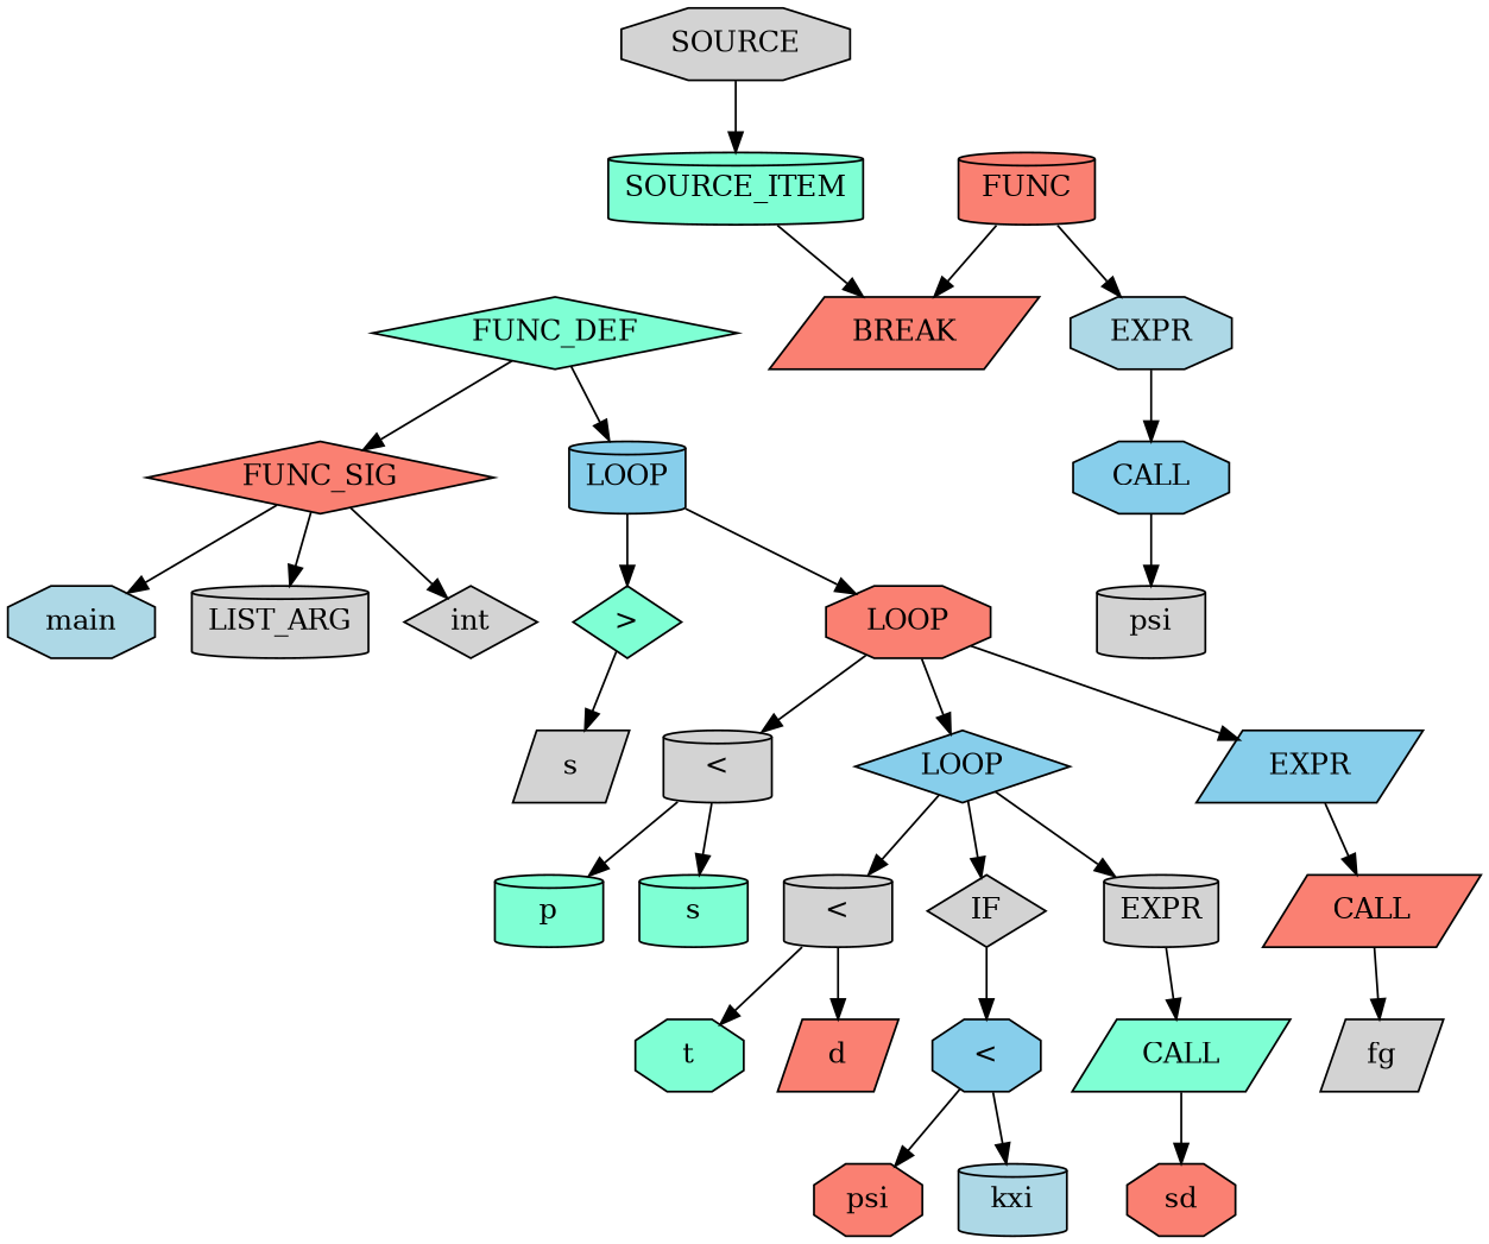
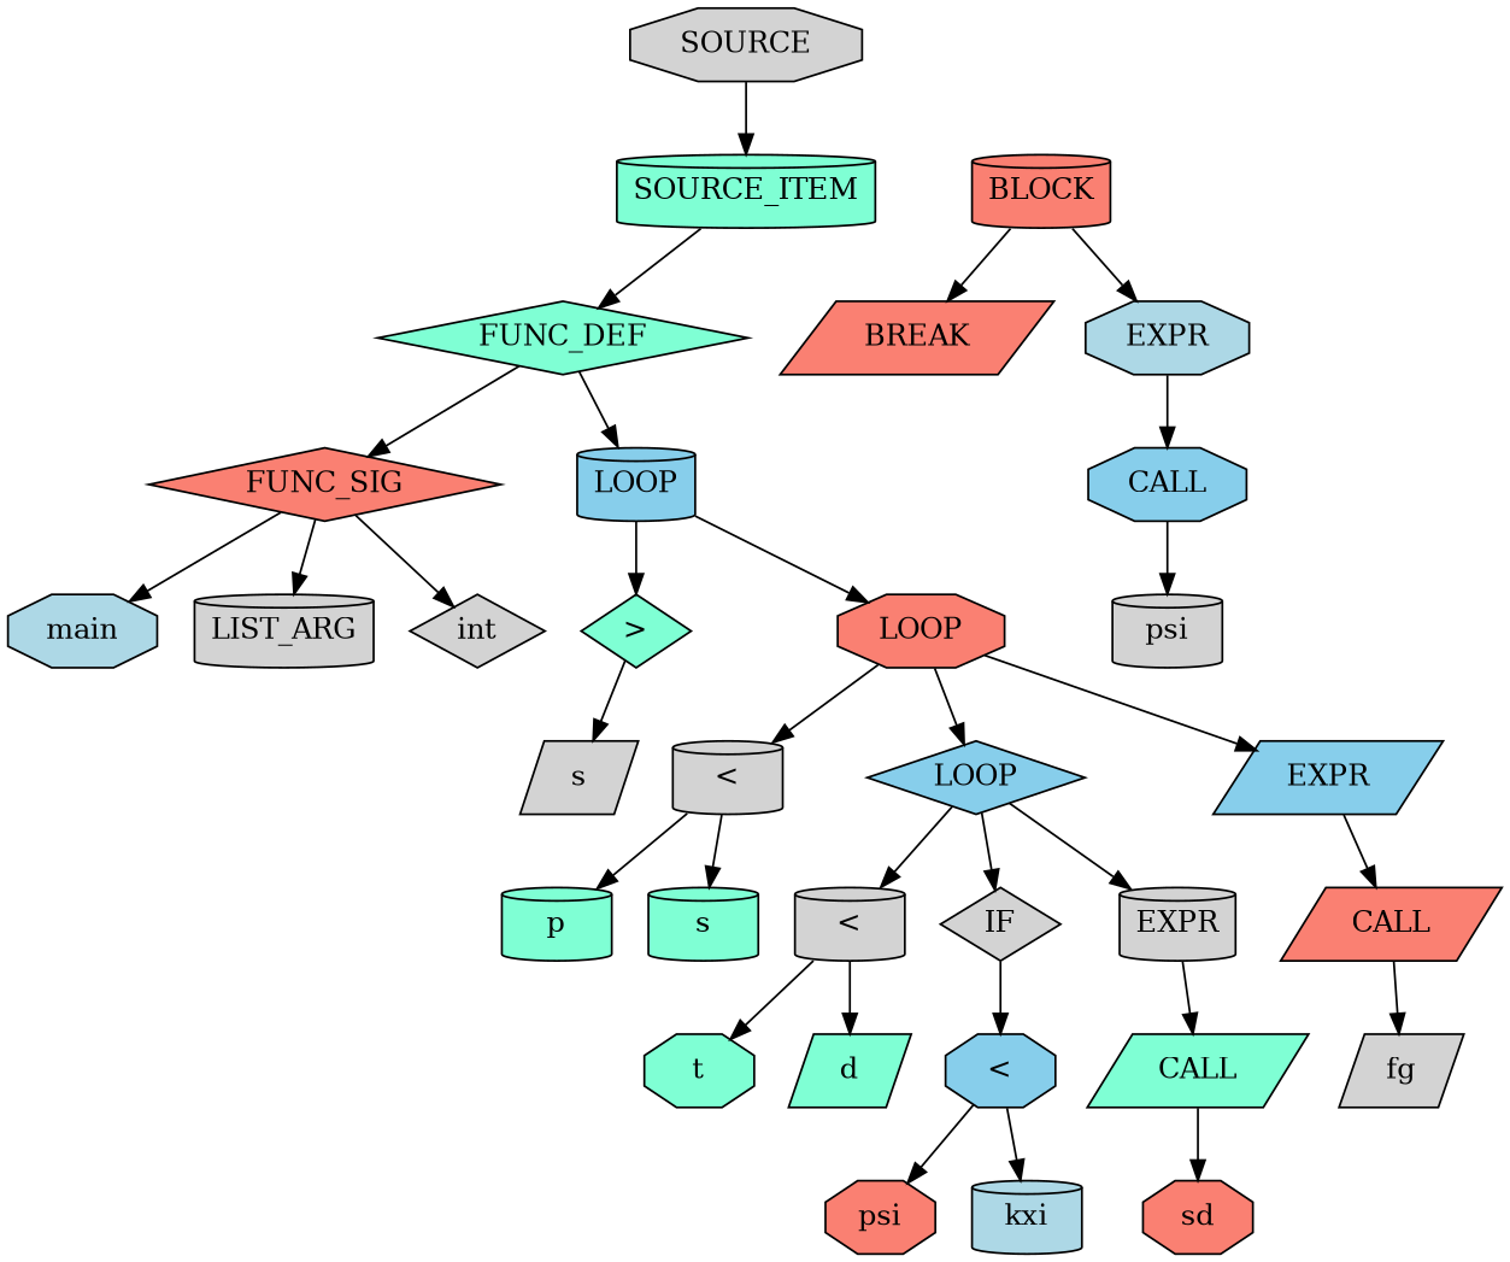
  digraph {
    node [fillcolor=lightgrey shape=cylinder style=filled]
    n1 [label=SOURCE shape=octagon]
    n2 [fillcolor=aquamarine label=SOURCE_ITEM]
    n3 [fillcolor=aquamarine label=FUNC_DEF shape=diamond]
    n4 [fillcolor=salmon label=FUNC_SIG shape=diamond]
    n5 [fillcolor=skyblue label=LOOP]
    n6 [fillcolor=lightblue label=main shape=octagon]
    n7 [label=LIST_ARG]
    n8 [label=int shape=diamond]
    n9 [fillcolor=aquamarine label=">" shape=diamond]
    n10 [fillcolor=salmon label=LOOP shape=octagon]
    n11 [label=s shape=parallelogram]
    n12 [label="<"]
    n13 [fillcolor=skyblue label=LOOP shape=diamond]
    n14 [fillcolor=skyblue label=EXPR shape=parallelogram]
    n15 [fillcolor=aquamarine label=p]
    n16 [fillcolor=aquamarine label=s]
    n17 [label="<"]
    n18 [label=IF shape=diamond]
    n19 [label=EXPR]
    n20 [fillcolor=salmon label=CALL shape=parallelogram]
    n21 [fillcolor=aquamarine label=t shape=octagon]
-   n22 [fillcolor=salmon label=d shape=parallelogram]
+   n22 [fillcolor=aquamarine label=d shape=parallelogram]
    n23 [fillcolor=skyblue label="<" shape=octagon]
    n24 [fillcolor=aquamarine label=CALL shape=parallelogram]
    n25 [fillcolor=salmon label=psi shape=octagon]
    n26 [fillcolor=lightblue label=kxi]
-   n27 [fillcolor=salmon label=FUNC]
+   n27 [fillcolor=salmon label=BLOCK]
    n28 [fillcolor=salmon label=BREAK shape=parallelogram]
    n29 [fillcolor=lightblue label=EXPR shape=octagon]
    n30 [fillcolor=skyblue label=CALL shape=octagon]
    n31 [label=psi]
    n32 [fillcolor=salmon label=sd shape=octagon]
    n33 [label=fg shape=parallelogram]
    n1 -> n2
-   n2 -> n28
+   n2 -> n3
    n3 -> n4
    n3 -> n5
    n4 -> n6
    n4 -> n7
    n4 -> n8
    n5 -> n9
    n5 -> n10
    n9 -> n11
    n10 -> n12
    n10 -> n13
    n10 -> n14
    n12 -> n15
    n12 -> n16
    n13 -> n17
    n13 -> n18
    n13 -> n19
    n14 -> n20
    n17 -> n21
    n17 -> n22
    n18 -> n23
    n19 -> n24
    n20 -> n33
    n23 -> n25
    n23 -> n26
    n24 -> n32
    n27 -> n28
    n27 -> n29
    n29 -> n30
    n30 -> n31
  }
